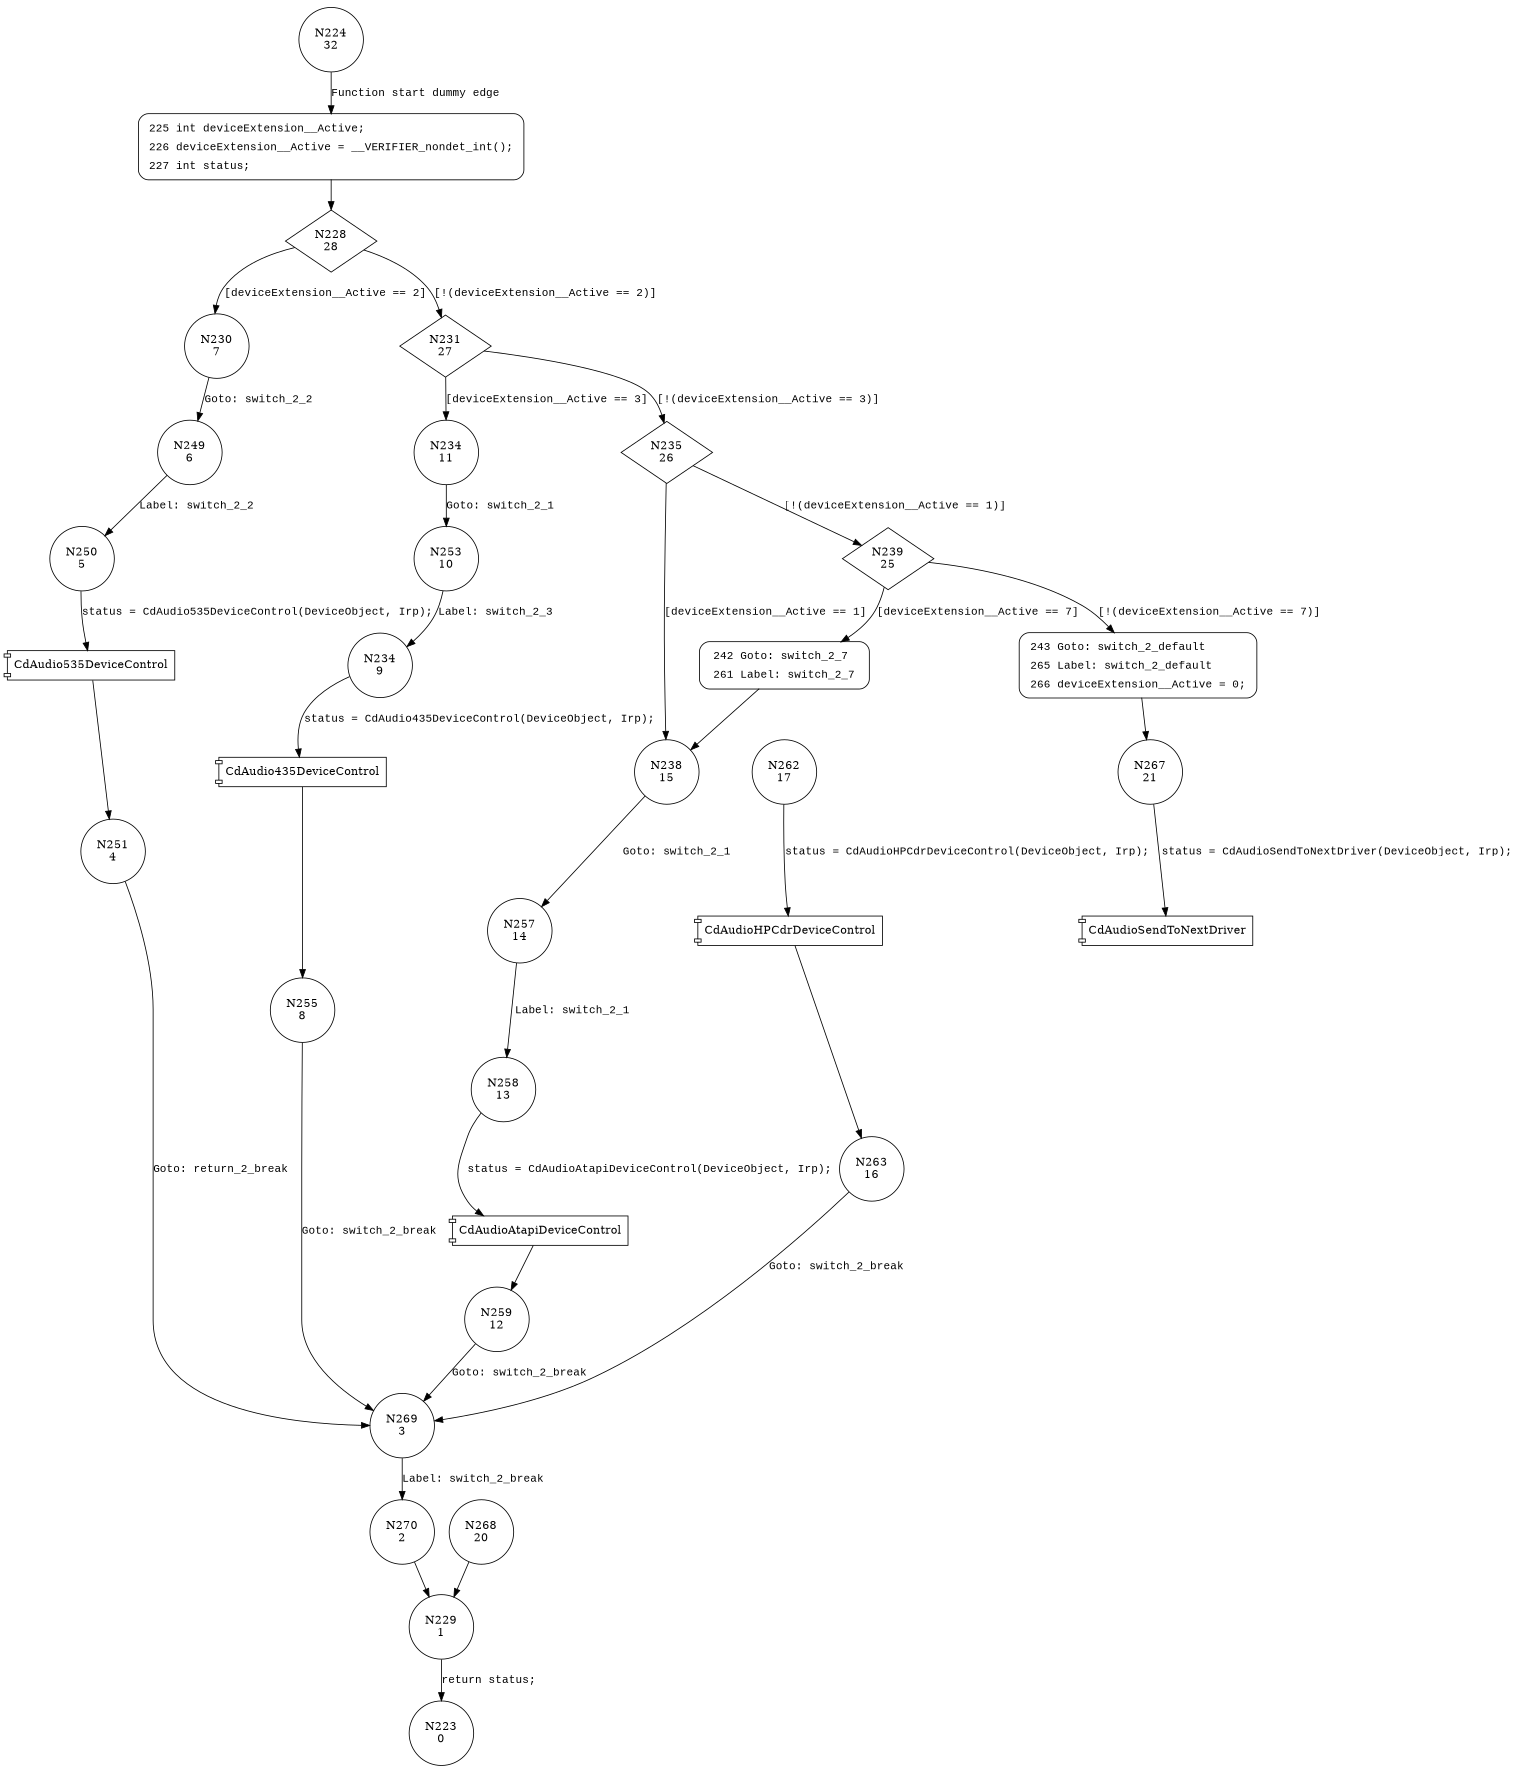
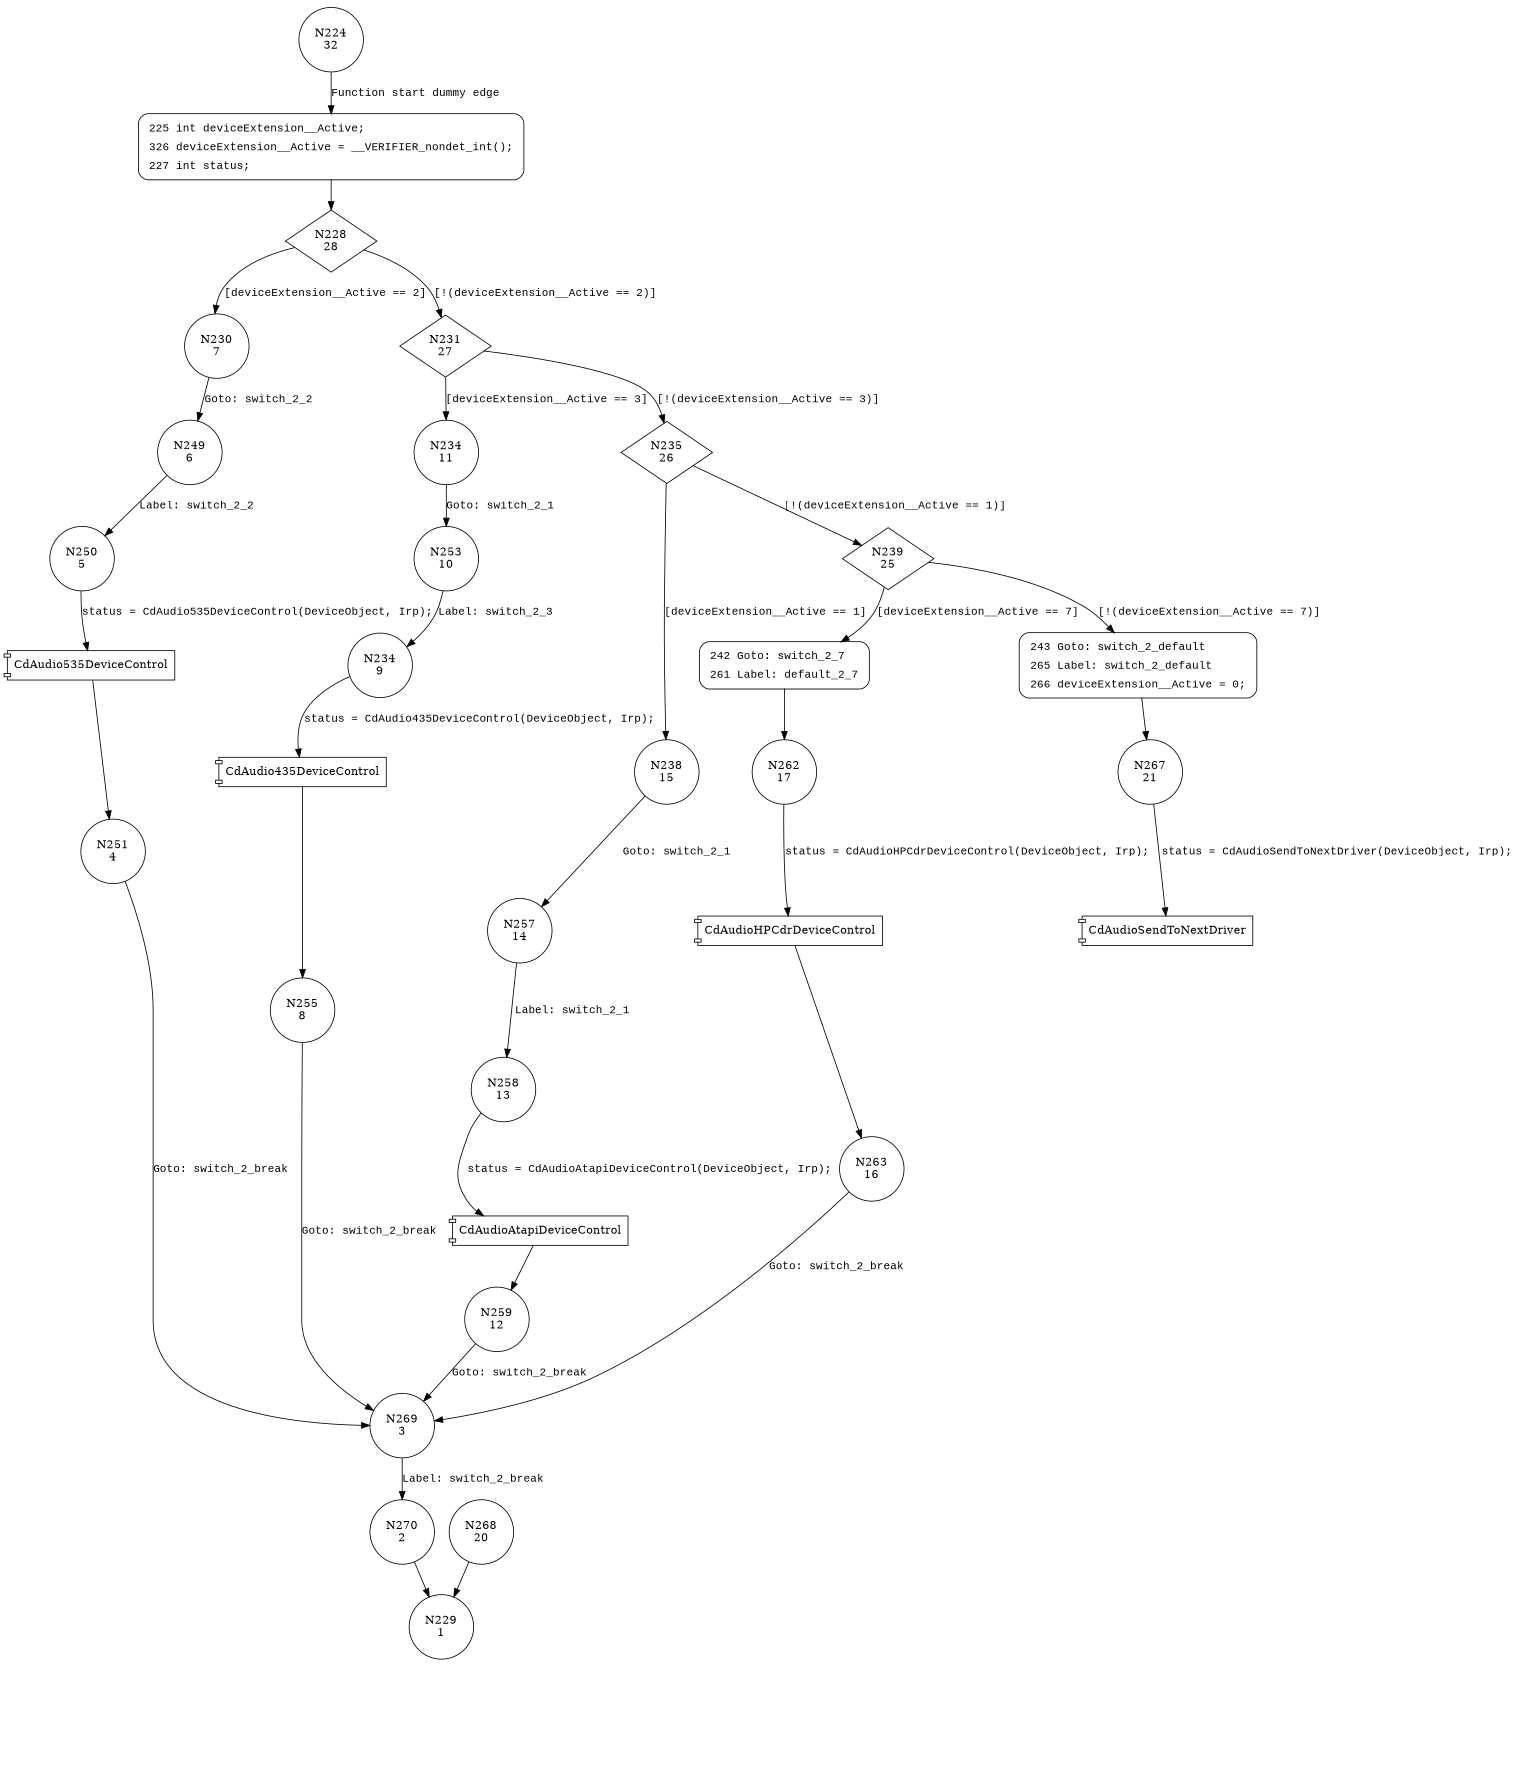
  digraph {
    node [shape=circle]
    edge [fontname="Courier New"]
    n1 [label="N224\n32"]
-   n2 [fillcolor=white fontname="Courier New" label=<<table border="0" cellborder="0" cellpadding="3" bgcolor="white"><tr><td align="right">225</td><td align="left">int deviceExtension__Active;</td></tr><tr><td align="right">226</td><td align="left">deviceExtension__Active = __VERIFIER_nondet_int();</td></tr><tr><td align="right">227</td><td align="left">int status;</td></tr></table>> penwidth=1 shape=Mrecord style="filled,bold"]
+   n2 [fillcolor=white fontname="Courier New" label=<<table border="0" cellborder="0" cellpadding="3" bgcolor="white"><tr><td align="right">225</td><td align="left">int deviceExtension__Active;</td></tr><tr><td align="right">326</td><td align="left">deviceExtension__Active = __VERIFIER_nondet_int();</td></tr><tr><td align="right">227</td><td align="left">int status;</td></tr></table>> penwidth=1 shape=Mrecord style="filled,bold"]
    n3 [label="N228\n28" shape=diamond]
    n4 [label="N230\n7"]
    n5 [label="N231\n27" shape=diamond]
    n6 [label="N249\n6"]
    n7 [label="N234\n11"]
    n8 [label="N235\n26" shape=diamond]
    n9 [label="N250\n5"]
    n10 [label="N253\n10"]
    n11 [label="N238\n15"]
    n12 [label="N239\n25" shape=diamond]
    n13 [label="N234\n9"]
    n14 [label="N257\n14"]
-   n15 [fillcolor=white fontname="Courier New" label=<<table border="0" cellborder="0" cellpadding="3" bgcolor="white"><tr><td align="right">242</td><td align="left">Goto: switch_2_7</td></tr><tr><td align="right">261</td><td align="left">Label: switch_2_7</td></tr></table>> penwidth=1 shape=Mrecord style="filled,bold"]
+   n15 [fillcolor=white fontname="Courier New" label=<<table border="0" cellborder="0" cellpadding="3" bgcolor="white"><tr><td align="right">242</td><td align="left">Goto: switch_2_7</td></tr><tr><td align="right">261</td><td align="left">Label: default_2_7</td></tr></table>> penwidth=1 shape=Mrecord style="filled,bold"]
    n16 [fillcolor=white fontname="Courier New" label=<<table border="0" cellborder="0" cellpadding="3" bgcolor="white"><tr><td align="right">243</td><td align="left">Goto: switch_2_default</td></tr><tr><td align="right">265</td><td align="left">Label: switch_2_default</td></tr><tr><td align="right">266</td><td align="left">deviceExtension__Active = 0;</td></tr></table>> penwidth=1 shape=Mrecord style="filled,bold"]
    n17 [label="N258\n13"]
    n18 [label="N262\n17"]
    n19 [label="N267\n21"]
    n20 [label=CdAudioHPCdrDeviceControl shape=component]
    n21 [label=CdAudioSendToNextDriver shape=component]
    n22 [label="N268\n20"]
    n23 [label="N229\n1"]
-   n24 [label="N223\n0"]
    n25 [label="N263\n16"]
    n26 [label="N269\n3"]
    n27 [label="N270\n2"]
    n28 [label=CdAudioAtapiDeviceControl shape=component]
    n29 [label="N259\n12"]
    n30 [label=CdAudio435DeviceControl shape=component]
    n31 [label="N255\n8"]
    n32 [label=CdAudio535DeviceControl shape=component]
    n33 [label="N251\n4"]
    n1 -> n2 [label="Function start dummy edge"]
    n2 -> n3 [fontname=""]
    n3 -> n4 [label="[deviceExtension__Active == 2]"]
    n3 -> n5 [label="[!(deviceExtension__Active == 2)]"]
    n4 -> n6 [label="Goto: switch_2_2"]
    n5 -> n7 [label="[deviceExtension__Active == 3]"]
    n5 -> n8 [label="[!(deviceExtension__Active == 3)]"]
    n6 -> n9 [label="Label: switch_2_2"]
    n7 -> n10 [label="Goto: switch_2_1"]
    n8 -> n11 [label="[deviceExtension__Active == 1]"]
    n8 -> n12 [label="[!(deviceExtension__Active == 1)]"]
    n9 -> n32 [label="status = CdAudio535DeviceControl(DeviceObject, Irp);"]
    n10 -> n13 [label="Label: switch_2_3"]
    n11 -> n14 [label="Goto: switch_2_1"]
    n12 -> n15 [label="[deviceExtension__Active == 7]"]
    n12 -> n16 [label="[!(deviceExtension__Active == 7)]"]
    n13 -> n30 [label="status = CdAudio435DeviceControl(DeviceObject, Irp);"]
    n14 -> n17 [label="Label: switch_2_1"]
-   n15 -> n11 [fontname=""]
+   n15 -> n18 [fontname=""]
    n16 -> n19 [fontname=""]
    n17 -> n28 [label="status = CdAudioAtapiDeviceControl(DeviceObject, Irp);"]
    n18 -> n20 [label="status = CdAudioHPCdrDeviceControl(DeviceObject, Irp);"]
    n19 -> n21 [label="status = CdAudioSendToNextDriver(DeviceObject, Irp);"]
    n20 -> n25
    n22 -> n23
-   n23 -> n24 [label="return status;"]
    n25 -> n26 [label="Goto: switch_2_break"]
    n26 -> n27 [label="Label: switch_2_break"]
    n27 -> n23
    n28 -> n29
    n29 -> n26 [label="Goto: switch_2_break"]
    n30 -> n31
    n31 -> n26 [label="Goto: switch_2_break"]
    n32 -> n33
-   n33 -> n26 [label="Goto: return_2_break"]
+   n33 -> n26 [label="Goto: switch_2_break"]
  }
